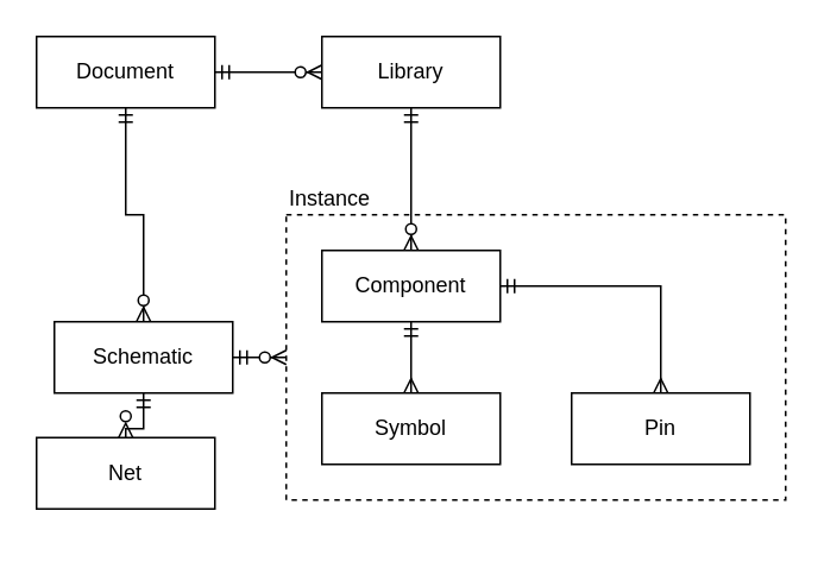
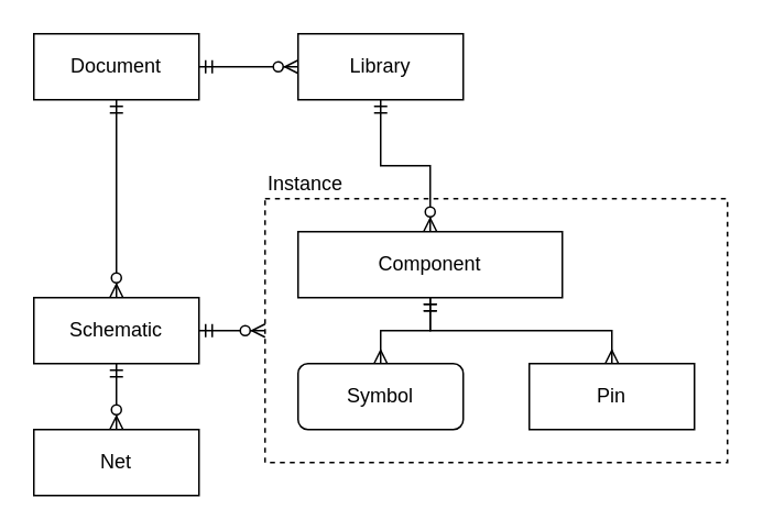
  <mxCell id="0" />
  <mxCell id="1" parent="0" />
  <mxCell id="2" value="Instance" style="rounded=0;whiteSpace=wrap;html=1;align=left;fillColor=none;dashed=1;labelPosition=center;verticalLabelPosition=top;verticalAlign=bottom;" vertex="1" parent="1"><mxGeometry x="160" y="120" width="280" height="160" as="geometry" /></mxCell>
  <mxCell id="3" value="" style="edgeStyle=orthogonalEdgeStyle;rounded=0;jumpStyle=none;orthogonalLoop=1;jettySize=auto;html=1;entryX=0;entryY=0.5;entryDx=0;entryDy=0;startArrow=ERmandOne;startFill=0;endArrow=ERzeroToMany;endFill=1;labelPosition=center;verticalLabelPosition=top;align=center;verticalAlign=bottom;spacing=2;spacingRight=0;" edge="1" parent="1" source="5" target="14"><mxGeometry relative="1" as="geometry" /></mxCell>
  <mxCell id="4" value="" style="edgeStyle=orthogonalEdgeStyle;rounded=0;jumpStyle=none;orthogonalLoop=1;jettySize=auto;html=1;entryX=0.5;entryY=0;entryDx=0;entryDy=0;startArrow=ERmandOne;startFill=0;endArrow=ERzeroToMany;endFill=1;labelPosition=right;verticalLabelPosition=middle;align=left;verticalAlign=middle;spacingRight=0;spacingLeft=4;" edge="1" parent="1" source="5" target="8"><mxGeometry relative="1" as="geometry" /></mxCell>
  <mxCell id="5" value="Document" style="whiteSpace=wrap;html=1;align=center;" vertex="1" parent="1"><mxGeometry x="20" y="20" width="100" height="40" as="geometry" /></mxCell>
  <mxCell id="6" value="" style="edgeStyle=orthogonalEdgeStyle;rounded=0;jumpStyle=none;orthogonalLoop=1;jettySize=auto;html=1;entryX=0;entryY=0.5;entryDx=0;entryDy=0;startArrow=ERmandOne;startFill=0;endArrow=ERzeroToMany;endFill=1;labelPosition=center;verticalLabelPosition=top;align=center;verticalAlign=bottom;" edge="1" parent="1" source="8" target="2"><mxGeometry relative="1" as="geometry" /></mxCell>
  <mxCell id="7" style="edgeStyle=orthogonalEdgeStyle;rounded=0;jumpStyle=none;orthogonalLoop=1;jettySize=auto;html=1;entryX=0.5;entryY=0;entryDx=0;entryDy=0;startArrow=ERmandOne;startFill=0;endArrow=ERzeroToMany;endFill=1;" edge="1" parent="1" source="8" target="16"><mxGeometry relative="1" as="geometry" /></mxCell>
- <mxCell id="8" value="Schematic" style="whiteSpace=wrap;html=1;align=center;" vertex="1" parent="1"><mxGeometry x="30" y="180" width="100" height="40" as="geometry" /></mxCell>
- <mxCell id="9" value="Symbol" style="whiteSpace=wrap;html=1;align=center;" vertex="1" parent="1"><mxGeometry x="180" y="220" width="100" height="40" as="geometry" /></mxCell>
+ <mxCell id="8" value="Schematic" style="whiteSpace=wrap;html=1;align=center;" vertex="1" parent="1"><mxGeometry x="20" y="180" width="100" height="40" as="geometry" /></mxCell>
+ <mxCell id="9" value="Symbol" style="whiteSpace=wrap;html=1;align=center;rounded=1;" vertex="1" parent="1"><mxGeometry x="180" y="220" width="100" height="40" as="geometry" /></mxCell>
  <mxCell id="10" style="edgeStyle=orthogonalEdgeStyle;rounded=0;jumpStyle=none;orthogonalLoop=1;jettySize=auto;html=1;entryX=0.5;entryY=0;entryDx=0;entryDy=0;endArrow=ERmany;endFill=0;startArrow=ERmandOne;startFill=0;" edge="1" parent="1" source="12" target="9"><mxGeometry relative="1" as="geometry" /></mxCell>
  <mxCell id="11" style="edgeStyle=orthogonalEdgeStyle;rounded=0;jumpStyle=none;orthogonalLoop=1;jettySize=auto;html=1;entryX=0.5;entryY=0;entryDx=0;entryDy=0;startArrow=ERmandOne;startFill=0;endArrow=ERmany;endFill=0;" edge="1" parent="1" source="12" target="15"><mxGeometry relative="1" as="geometry" /></mxCell>
- <mxCell id="12" value="Component" style="whiteSpace=wrap;html=1;align=center;" vertex="1" parent="1"><mxGeometry x="180" y="140" width="100" height="40" as="geometry" /></mxCell>
+ <mxCell id="12" value="Component" style="whiteSpace=wrap;html=1;align=center;" vertex="1" parent="1"><mxGeometry x="180" y="140" width="160" height="40" as="geometry" /></mxCell>
  <mxCell id="13" value="" style="edgeStyle=orthogonalEdgeStyle;rounded=0;jumpStyle=none;orthogonalLoop=1;jettySize=auto;html=1;entryX=0.5;entryY=0;entryDx=0;entryDy=0;startArrow=ERmandOne;startFill=0;endArrow=ERzeroToMany;endFill=1;labelPosition=right;verticalLabelPosition=middle;align=left;verticalAlign=middle;spacingLeft=4;" edge="1" parent="1" source="14" target="12"><mxGeometry relative="1" as="geometry" /></mxCell>
  <mxCell id="14" value="Library" style="whiteSpace=wrap;html=1;align=center;" vertex="1" parent="1"><mxGeometry x="180" y="20" width="100" height="40" as="geometry" /></mxCell>
  <mxCell id="15" value="Pin" style="whiteSpace=wrap;html=1;align=center;" vertex="1" parent="1"><mxGeometry x="320" y="220" width="100" height="40" as="geometry" /></mxCell>
- <mxCell id="16" value="Net" style="whiteSpace=wrap;html=1;align=center;" vertex="1" parent="1"><mxGeometry x="20" y="245" width="100" height="40" as="geometry" /></mxCell>
+ <mxCell id="16" value="Net" style="whiteSpace=wrap;html=1;align=center;" vertex="1" parent="1"><mxGeometry x="20" y="260" width="100" height="40" as="geometry" /></mxCell>
